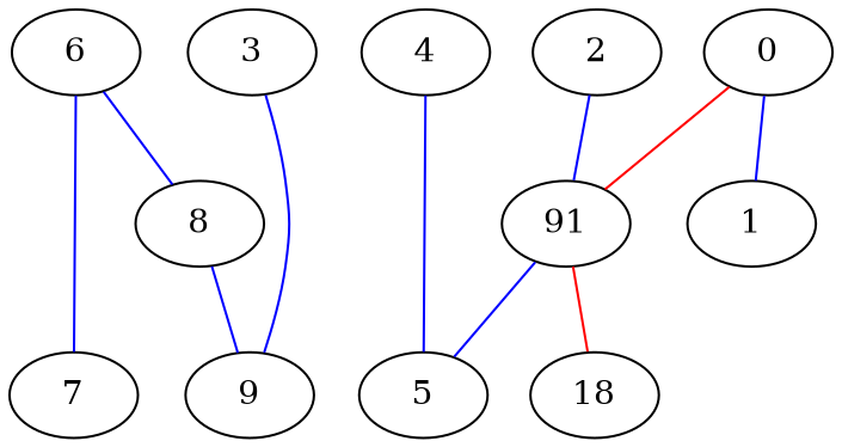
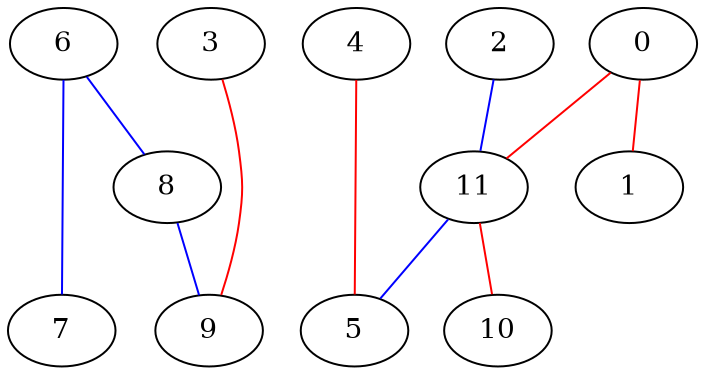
  strict graph {
    node [weight=0]
    edge [color=blue weight=0]
    6
    7
    8
    2
-   11 [label=91]
+   11
    9
    5
-   10 [label=18]
+   10
    3
    4
    0
    1
    6 -- 7
    6 -- 8
    8 -- 9
    2 -- 11
    11 -- 5
    11 -- 10 [color=red]
-   3 -- 9
-   4 -- 5
+   3 -- 9 [color=red]
+   4 -- 5 [color=red]
    0 -- 11 [color=red]
-   0 -- 1
+   0 -- 1 [color=red]
  }
